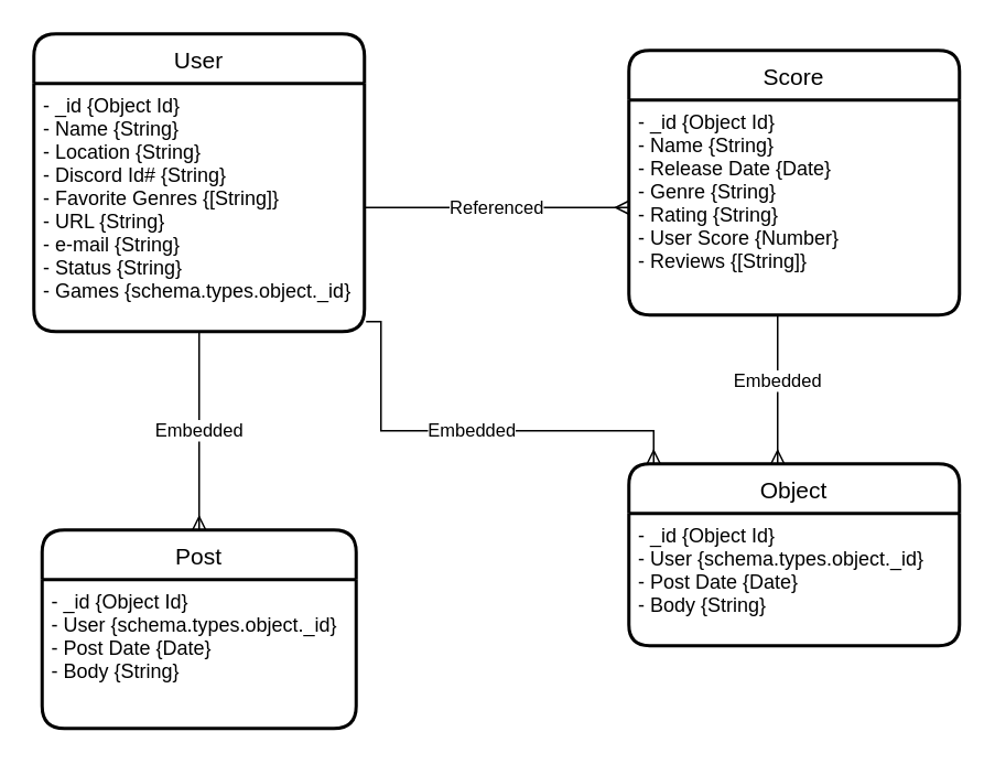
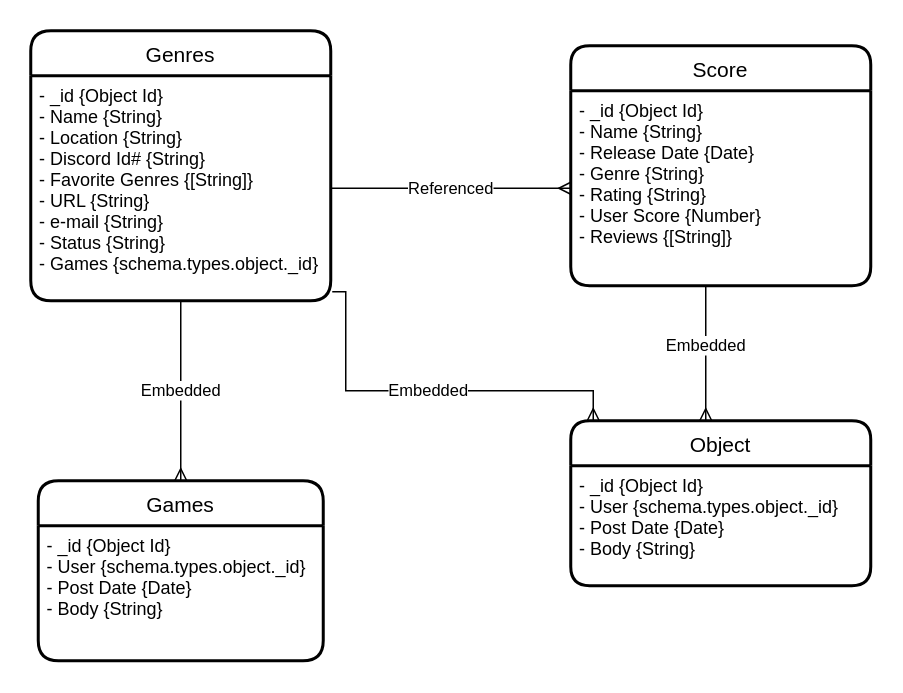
  <mxCell id="0" />
  <mxCell id="1" parent="0" />
  <mxCell id="2" value="Score" style="swimlane;childLayout=stackLayout;horizontal=1;startSize=30;horizontalStack=0;rounded=1;fontSize=14;fontStyle=0;strokeWidth=2;resizeParent=0;resizeLast=1;shadow=0;dashed=0;align=center;arcSize=14;" parent="1" vertex="1"><mxGeometry x="380" y="30" width="200" height="160" as="geometry" /></mxCell>
  <mxCell id="3" value="- _id {Object Id}&#10;- Name {String}&#10;- Release Date {Date}&#10;- Genre {String}&#10;- Rating {String}&#10;- User Score {Number}&#10;- Reviews {[String]}" style="align=left;strokeColor=none;fillColor=none;spacingLeft=4;fontSize=12;verticalAlign=top;resizable=0;rotatable=0;part=1;" parent="2" vertex="1"><mxGeometry y="30" width="200" height="130" as="geometry" /></mxCell>
- <mxCell id="4" value="User" style="swimlane;childLayout=stackLayout;horizontal=1;startSize=30;horizontalStack=0;rounded=1;fontSize=14;fontStyle=0;strokeWidth=2;resizeParent=0;resizeLast=1;shadow=0;dashed=0;align=center;" parent="1" vertex="1"><mxGeometry x="20" y="20" width="200" height="180" as="geometry" /></mxCell>
+ <mxCell id="4" value="Genres" style="swimlane;childLayout=stackLayout;horizontal=1;startSize=30;horizontalStack=0;rounded=1;fontSize=14;fontStyle=0;strokeWidth=2;resizeParent=0;resizeLast=1;shadow=0;dashed=0;align=center;" parent="1" vertex="1"><mxGeometry x="20" y="20" width="200" height="180" as="geometry" /></mxCell>
  <mxCell id="5" value="- _id {Object Id}&#10;- Name {String}&#10;- Location {String}&#10;- Discord Id# {String}&#10;- Favorite Genres {[String]}&#10;- URL {String}&#10;- e-mail {String}&#10;- Status {String}&#10;- Games {schema.types.object._id}" style="align=left;strokeColor=none;fillColor=none;spacingLeft=4;fontSize=12;verticalAlign=top;resizable=0;rotatable=0;part=1;" parent="4" vertex="1"><mxGeometry y="30" width="200" height="150" as="geometry" /></mxCell>
  <mxCell id="6" value="Embedded" style="edgeStyle=orthogonalEdgeStyle;rounded=0;orthogonalLoop=1;jettySize=auto;html=1;exitX=0.5;exitY=1;exitDx=0;exitDy=0;endArrow=ERmany;endFill=0;entryX=0.5;entryY=0;entryDx=0;entryDy=0;" parent="1" source="5" target="7" edge="1"><mxGeometry relative="1" as="geometry"><mxPoint x="120" y="320" as="targetPoint" /></mxGeometry></mxCell>
- <mxCell id="7" value="Post" style="swimlane;childLayout=stackLayout;horizontal=1;startSize=30;horizontalStack=0;rounded=1;fontSize=14;fontStyle=0;strokeWidth=2;resizeParent=0;resizeLast=1;shadow=0;dashed=0;align=center;" parent="1" vertex="1"><mxGeometry x="25" y="320" width="190" height="120" as="geometry" /></mxCell>
+ <mxCell id="7" value="Games" style="swimlane;childLayout=stackLayout;horizontal=1;startSize=30;horizontalStack=0;rounded=1;fontSize=14;fontStyle=0;strokeWidth=2;resizeParent=0;resizeLast=1;shadow=0;dashed=0;align=center;" parent="1" vertex="1"><mxGeometry x="25" y="320" width="190" height="120" as="geometry" /></mxCell>
  <mxCell id="8" value="- _id {Object Id}&#10;- User {schema.types.object._id}&#10;- Post Date {Date}&#10;- Body {String}" style="align=left;strokeColor=none;fillColor=none;spacingLeft=4;fontSize=12;verticalAlign=top;resizable=0;rotatable=0;part=1;" parent="7" vertex="1"><mxGeometry y="30" width="190" height="90" as="geometry" /></mxCell>
  <mxCell id="9" value="Referenced" style="edgeStyle=orthogonalEdgeStyle;rounded=0;orthogonalLoop=1;jettySize=auto;html=1;exitX=1;exitY=0.5;exitDx=0;exitDy=0;entryX=0;entryY=0.5;entryDx=0;entryDy=0;endArrow=ERmany;endFill=0;" parent="1" source="5" target="3" edge="1"><mxGeometry relative="1" as="geometry" /></mxCell>
  <mxCell id="10" value="Object" style="swimlane;childLayout=stackLayout;horizontal=1;startSize=30;horizontalStack=0;rounded=1;fontSize=14;fontStyle=0;strokeWidth=2;resizeParent=0;resizeLast=1;shadow=0;dashed=0;align=center;arcSize=14;" vertex="1" parent="1"><mxGeometry x="380" y="280" width="200" height="110" as="geometry" /></mxCell>
  <mxCell id="11" value="- _id {Object Id}&#10;- User {schema.types.object._id}&#10;- Post Date {Date}&#10;- Body {String}" style="align=left;strokeColor=none;fillColor=none;spacingLeft=4;fontSize=12;verticalAlign=top;resizable=0;rotatable=0;part=1;" vertex="1" parent="10"><mxGeometry y="30" width="200" height="80" as="geometry" /></mxCell>
  <mxCell id="12" value="Embedded" style="edgeStyle=orthogonalEdgeStyle;rounded=0;orthogonalLoop=1;jettySize=auto;html=1;endArrow=ERmany;endFill=0;" edge="1" parent="1" target="10"><mxGeometry relative="1" as="geometry"><mxPoint x="460" y="310" as="targetPoint" /><mxPoint x="480" y="190" as="sourcePoint" /><Array as="points"><mxPoint x="470" y="190" /></Array></mxGeometry></mxCell>
  <mxCell id="13" value="Embedded" style="edgeStyle=orthogonalEdgeStyle;rounded=0;orthogonalLoop=1;jettySize=auto;html=1;exitX=1.005;exitY=0.96;exitDx=0;exitDy=0;endArrow=ERmany;endFill=0;exitPerimeter=0;" edge="1" parent="1" source="5"><mxGeometry relative="1" as="geometry"><mxPoint x="395" y="280" as="targetPoint" /><mxPoint x="230" y="200" as="sourcePoint" /><Array as="points"><mxPoint x="230" y="194" /><mxPoint x="230" y="260" /><mxPoint x="395" y="260" /></Array></mxGeometry></mxCell>
